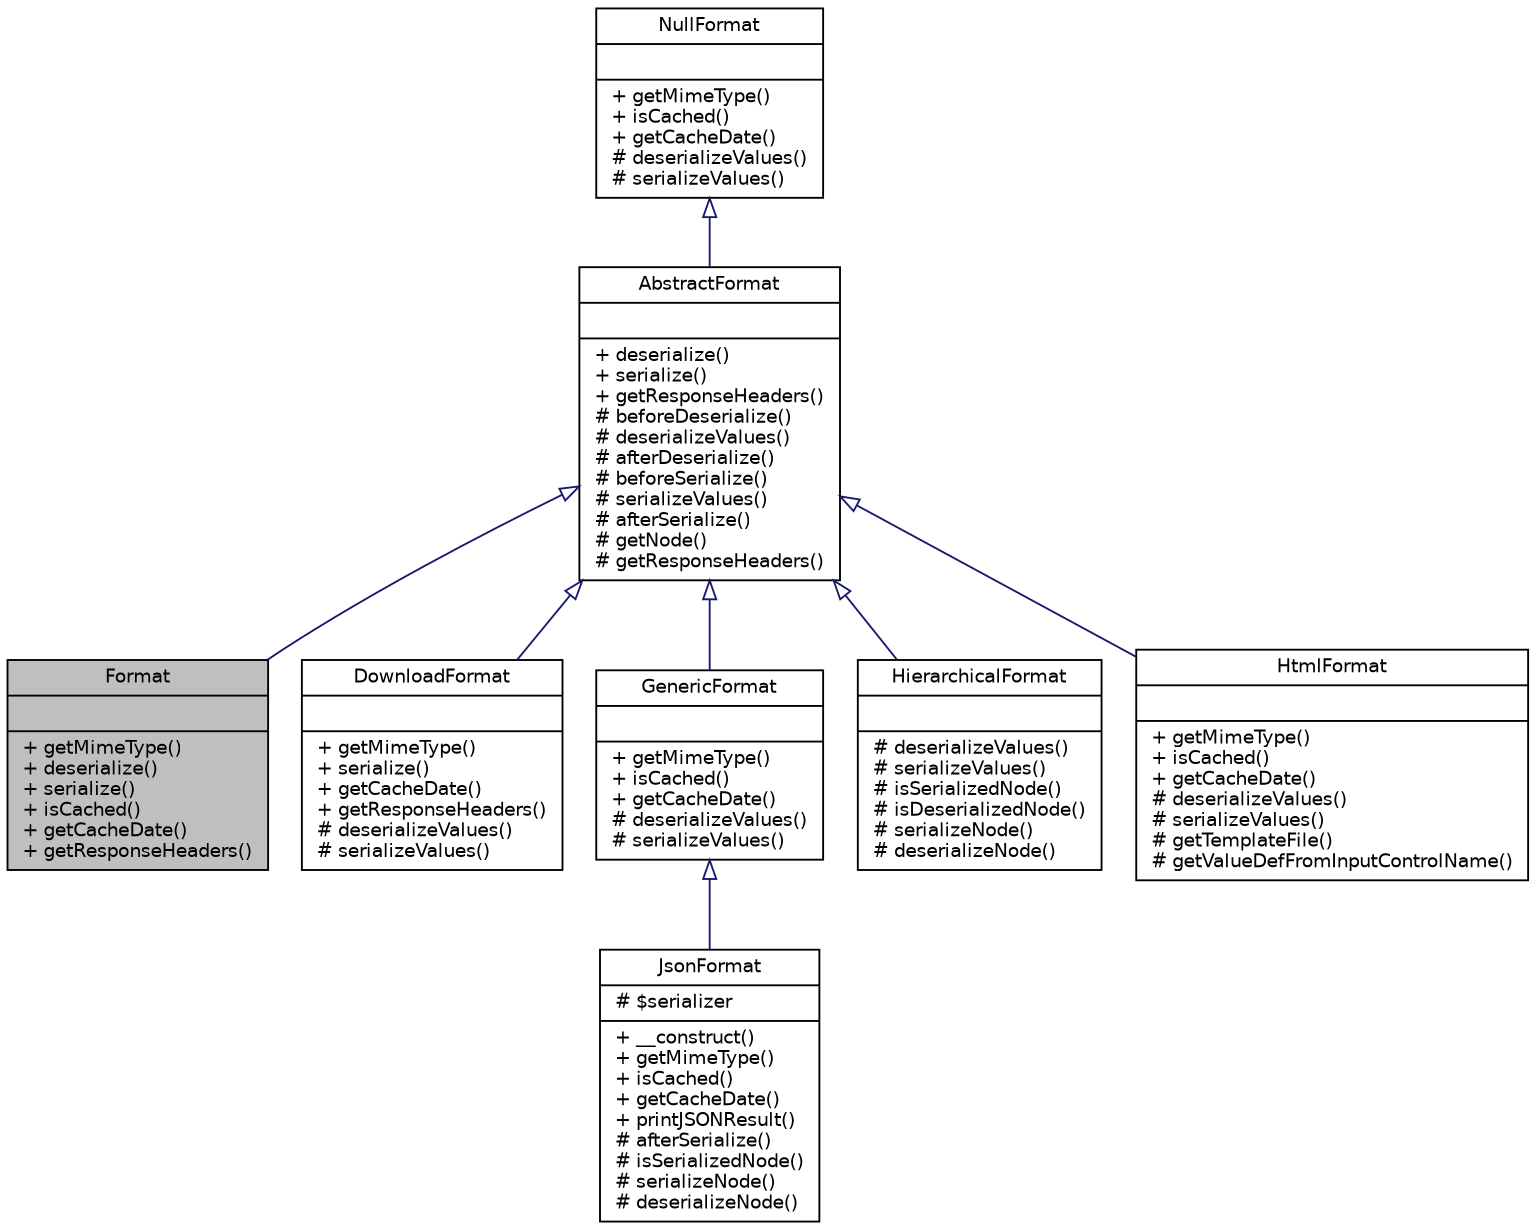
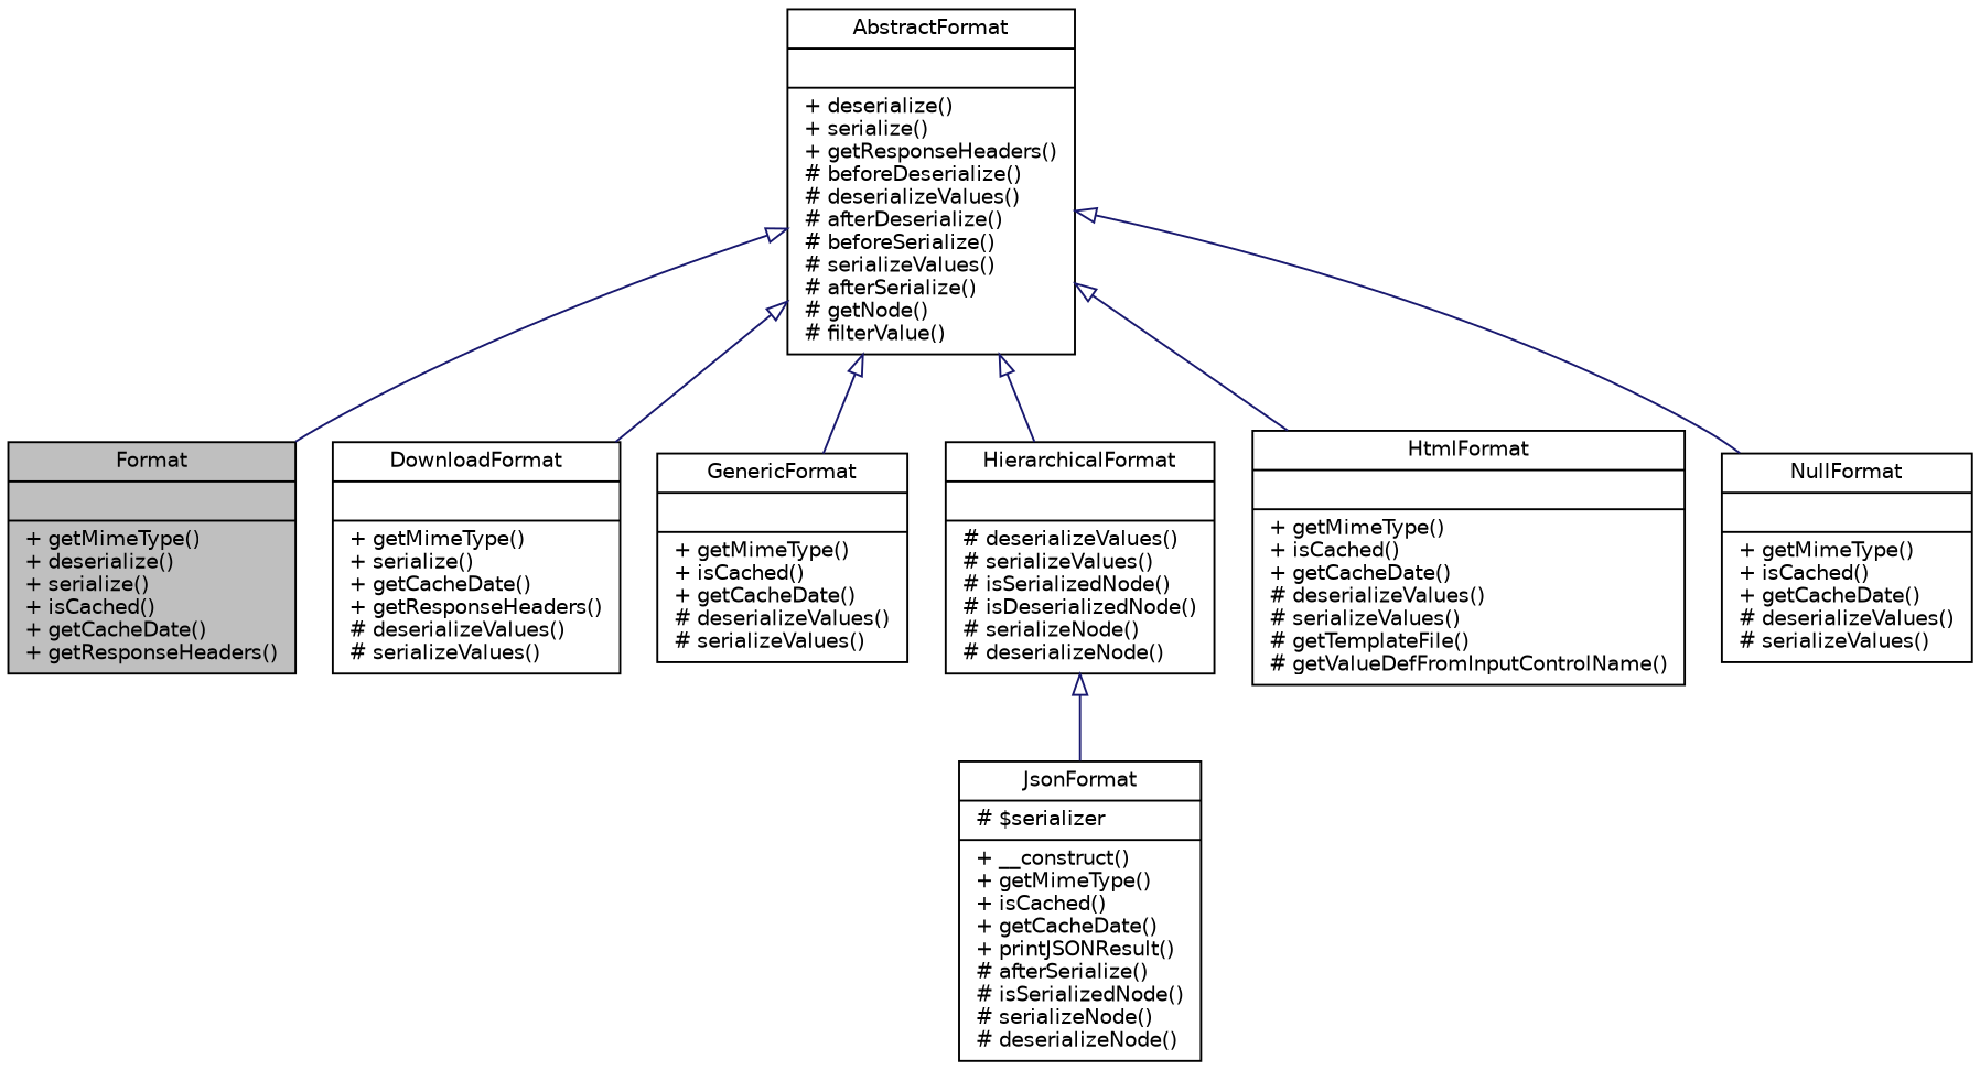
  digraph {
    node [color=black fillcolor=white fontname=Helvetica fontsize=10 shape=record style=filled]
    edge [arrowtail=onormal color=midnightblue dir=back fontname=Helvetica fontsize=10 labelfontname=Helvetica labelfontsize=10 style=solid]
    n1 [fillcolor=grey75 fontcolor=black height=0.2 label="{Format\n||+ getMimeType()\l+ deserialize()\l+ serialize()\l+ isCached()\l+ getCacheDate()\l+ getResponseHeaders()\l}" width=0.4]
-   n2 [height=0.2 label="{AbstractFormat\n||+ deserialize()\l+ serialize()\l+ getResponseHeaders()\l# beforeDeserialize()\l# deserializeValues()\l# afterDeserialize()\l# beforeSerialize()\l# serializeValues()\l# afterSerialize()\l# getNode()\l# getResponseHeaders()\l}" width=0.4]
+   n2 [height=0.2 label="{AbstractFormat\n||+ deserialize()\l+ serialize()\l+ getResponseHeaders()\l# beforeDeserialize()\l# deserializeValues()\l# afterDeserialize()\l# beforeSerialize()\l# serializeValues()\l# afterSerialize()\l# getNode()\l# filterValue()\l}" width=0.4]
    n3 [height=0.2 label="{DownloadFormat\n||+ getMimeType()\l+ serialize()\l+ getCacheDate()\l+ getResponseHeaders()\l# deserializeValues()\l# serializeValues()\l}" width=0.4]
    n4 [height=0.2 label="{GenericFormat\n||+ getMimeType()\l+ isCached()\l+ getCacheDate()\l# deserializeValues()\l# serializeValues()\l}" width=0.4]
    n5 [height=0.2 label="{HierarchicalFormat\n||# deserializeValues()\l# serializeValues()\l# isSerializedNode()\l# isDeserializedNode()\l# serializeNode()\l# deserializeNode()\l}" width=0.4]
    n6 [height=0.2 label="{HtmlFormat\n||+ getMimeType()\l+ isCached()\l+ getCacheDate()\l# deserializeValues()\l# serializeValues()\l# getTemplateFile()\l# getValueDefFromInputControlName()\l}" width=0.4]
    n7 [height=0.2 label="{NullFormat\n||+ getMimeType()\l+ isCached()\l+ getCacheDate()\l# deserializeValues()\l# serializeValues()\l}" width=0.4]
    n8 [height=0.2 label="{JsonFormat\n|# $serializer\l|+ __construct()\l+ getMimeType()\l+ isCached()\l+ getCacheDate()\l+ printJSONResult()\l# afterSerialize()\l# isSerializedNode()\l# serializeNode()\l# deserializeNode()\l}" width=0.4]
    n2 -> n1
    n2 -> n3
    n2 -> n4
    n2 -> n5
    n2 -> n6
-   n7 -> n2
-   n4 -> n8
+   n2 -> n7
+   n5 -> n8
  }
